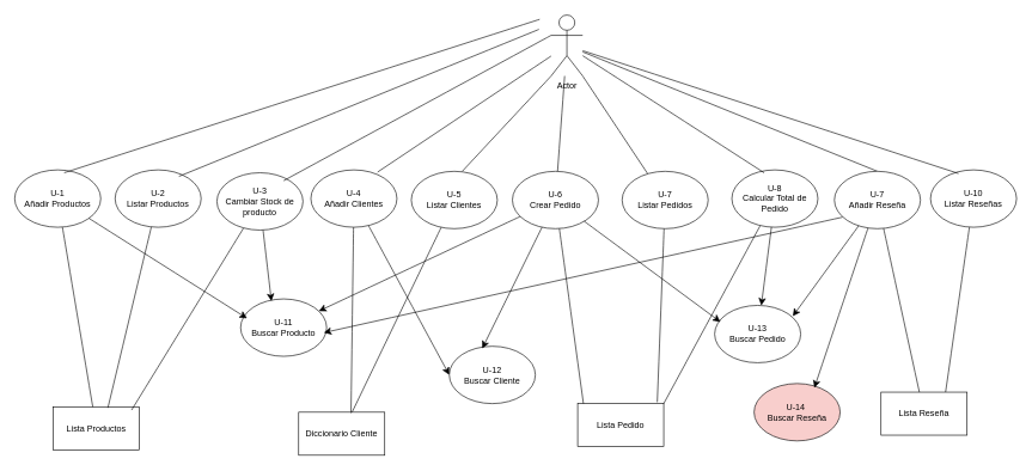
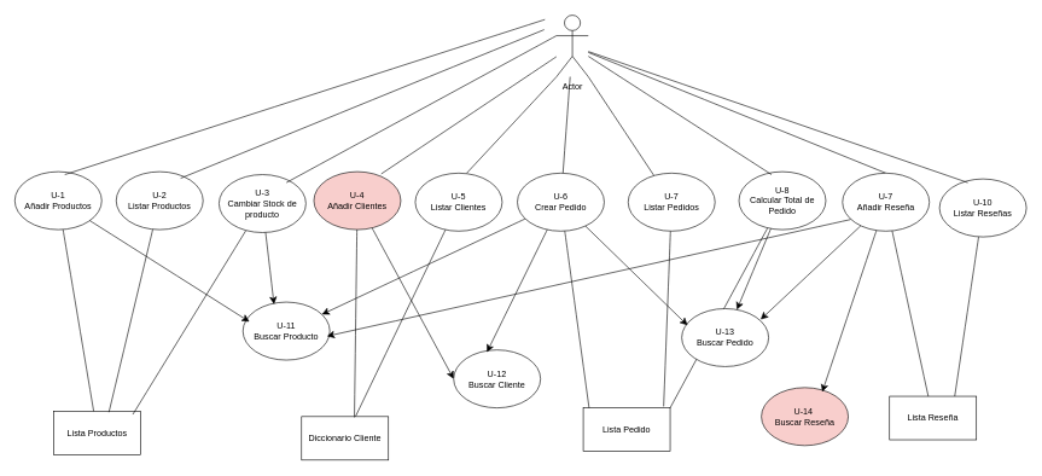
  <mxCell id="0" />
  <mxCell id="1" parent="0" />
  <mxCell id="2" value="" style="edgeStyle=none;curved=1;rounded=0;orthogonalLoop=1;jettySize=auto;html=1;fontSize=12;startSize=8;endSize=8;endArrow=none;startFill=0;" edge="1" parent="1" source="5" target="15"><mxGeometry relative="1" as="geometry" /></mxCell>
  <mxCell id="3" style="edgeStyle=none;curved=1;rounded=0;orthogonalLoop=1;jettySize=auto;html=1;exitX=1;exitY=1;exitDx=0;exitDy=0;exitPerimeter=0;fontSize=12;startSize=8;endSize=8;endArrow=none;startFill=0;" edge="1" parent="1" source="5" target="17"><mxGeometry relative="1" as="geometry" /></mxCell>
  <mxCell id="4" style="edgeStyle=none;curved=1;rounded=0;orthogonalLoop=1;jettySize=auto;html=1;entryX=0.5;entryY=0;entryDx=0;entryDy=0;fontSize=12;startSize=8;endSize=8;endArrow=none;startFill=0;" edge="1" parent="1" source="5" target="22"><mxGeometry relative="1" as="geometry" /></mxCell>
  <mxCell id="5" value="Actor" style="shape=umlActor;verticalLabelPosition=bottom;verticalAlign=top;html=1;outlineConnect=0;" vertex="1" parent="1"><mxGeometry x="768" y="20" width="44" height="85" as="geometry" /></mxCell>
  <mxCell id="6" value="U-2&lt;div&gt;Listar Productos&lt;/div&gt;" style="ellipse;whiteSpace=wrap;html=1;" vertex="1" parent="1"><mxGeometry x="160" y="236" width="120" height="80" as="geometry" /></mxCell>
  <mxCell id="7" value="U-3&lt;div&gt;Cambiar Stock de producto&lt;/div&gt;" style="ellipse;whiteSpace=wrap;html=1;" vertex="1" parent="1"><mxGeometry x="302" y="240" width="120" height="80" as="geometry" /></mxCell>
  <mxCell id="8" style="edgeStyle=none;curved=1;rounded=0;orthogonalLoop=1;jettySize=auto;html=1;fontSize=12;startSize=8;endSize=8;endArrow=none;startFill=0;" edge="1" parent="1" source="9" target="27"><mxGeometry relative="1" as="geometry" /></mxCell>
  <mxCell id="9" value="U-1&lt;div&gt;Añadir Productos&lt;/div&gt;" style="ellipse;whiteSpace=wrap;html=1;" vertex="1" parent="1"><mxGeometry x="20" y="236" width="120" height="80" as="geometry" /></mxCell>
  <mxCell id="10" style="edgeStyle=none;curved=1;rounded=0;orthogonalLoop=1;jettySize=auto;html=1;entryX=0;entryY=0.5;entryDx=0;entryDy=0;fontSize=12;startSize=8;endSize=8;" edge="1" parent="1" source="11" target="26"><mxGeometry relative="1" as="geometry" /></mxCell>
- <mxCell id="11" value="U-4&lt;div&gt;Añadir Clientes&lt;/div&gt;" style="ellipse;whiteSpace=wrap;html=1;" vertex="1" parent="1"><mxGeometry x="433" y="236" width="120" height="80" as="geometry" /></mxCell>
+ <mxCell id="11" value="U-4&lt;div&gt;Añadir Clientes&lt;/div&gt;" style="ellipse;whiteSpace=wrap;html=1;fillColor=#f8cecc;" vertex="1" parent="1"><mxGeometry x="433" y="236" width="120" height="80" as="geometry" /></mxCell>
  <mxCell id="12" style="edgeStyle=none;curved=1;rounded=0;orthogonalLoop=1;jettySize=auto;html=1;fontSize=12;startSize=8;endSize=8;endArrow=none;startFill=0;" edge="1" parent="1" source="13" target="28"><mxGeometry relative="1" as="geometry" /></mxCell>
  <mxCell id="13" value="U-5&lt;div&gt;Listar Clientes&lt;/div&gt;" style="ellipse;whiteSpace=wrap;html=1;" vertex="1" parent="1"><mxGeometry x="573" y="238" width="120" height="80" as="geometry" /></mxCell>
  <mxCell id="14" style="edgeStyle=none;curved=1;rounded=0;orthogonalLoop=1;jettySize=auto;html=1;fontSize=12;startSize=8;endSize=8;" edge="1" parent="1" source="15" target="25"><mxGeometry relative="1" as="geometry" /></mxCell>
  <mxCell id="15" value="U-6&lt;div&gt;Crear Pedido&lt;/div&gt;" style="ellipse;whiteSpace=wrap;html=1;" vertex="1" parent="1"><mxGeometry x="714" y="238" width="120" height="80" as="geometry" /></mxCell>
  <mxCell id="16" style="edgeStyle=none;curved=1;rounded=0;orthogonalLoop=1;jettySize=auto;html=1;fontSize=12;startSize=8;endSize=8;endArrow=none;startFill=0;" edge="1" parent="1" source="17"><mxGeometry relative="1" as="geometry"><mxPoint x="916" y="560" as="targetPoint" /></mxGeometry></mxCell>
  <mxCell id="17" value="U-7&lt;div&gt;Listar Pedidos&lt;/div&gt;" style="ellipse;whiteSpace=wrap;html=1;" vertex="1" parent="1"><mxGeometry x="867" y="238" width="120" height="80" as="geometry" /></mxCell>
  <mxCell id="18" style="edgeStyle=none;curved=1;rounded=0;orthogonalLoop=1;jettySize=auto;html=1;entryX=1;entryY=0;entryDx=0;entryDy=0;fontSize=12;startSize=8;endSize=8;endArrow=none;startFill=0;" edge="1" parent="1" source="20" target="29"><mxGeometry relative="1" as="geometry" /></mxCell>
  <mxCell id="19" style="edgeStyle=none;curved=1;rounded=0;orthogonalLoop=1;jettySize=auto;html=1;fontSize=12;startSize=8;endSize=8;" edge="1" parent="1" source="20" target="45"><mxGeometry relative="1" as="geometry" /></mxCell>
  <mxCell id="20" value="U-8&lt;div&gt;Calcular Total de Pedido&lt;/div&gt;" style="ellipse;whiteSpace=wrap;html=1;" vertex="1" parent="1"><mxGeometry x="1020" y="236" width="120" height="80" as="geometry" /></mxCell>
  <mxCell id="21" style="edgeStyle=none;curved=1;rounded=0;orthogonalLoop=1;jettySize=auto;html=1;fontSize=12;startSize=8;endSize=8;endArrow=none;startFill=0;" edge="1" parent="1" source="22" target="30"><mxGeometry relative="1" as="geometry" /></mxCell>
  <mxCell id="22" value="U-7&lt;div&gt;Añadir Reseña&lt;/div&gt;" style="ellipse;whiteSpace=wrap;html=1;" vertex="1" parent="1"><mxGeometry x="1163" y="238" width="120" height="80" as="geometry" /></mxCell>
  <mxCell id="23" style="edgeStyle=none;curved=1;rounded=0;orthogonalLoop=1;jettySize=auto;html=1;entryX=0.75;entryY=0;entryDx=0;entryDy=0;fontSize=12;startSize=8;endSize=8;endArrow=none;startFill=0;" edge="1" parent="1" source="24" target="30"><mxGeometry relative="1" as="geometry" /></mxCell>
- <mxCell id="24" value="U-10&lt;div&gt;Listar Reseñas&lt;/div&gt;" style="ellipse;whiteSpace=wrap;html=1;" vertex="1" parent="1"><mxGeometry x="1297" y="236" width="120" height="80" as="geometry" /></mxCell>
+ <mxCell id="24" value="U-10&lt;div&gt;Listar Reseñas&lt;/div&gt;" style="ellipse;whiteSpace=wrap;html=1;" vertex="1" parent="1"><mxGeometry x="1297" y="246" width="120" height="80" as="geometry" /></mxCell>
  <mxCell id="25" value="U-11&lt;div&gt;Buscar Producto&lt;/div&gt;" style="ellipse;whiteSpace=wrap;html=1;" vertex="1" parent="1"><mxGeometry x="335" y="416" width="120" height="80" as="geometry" /></mxCell>
  <mxCell id="26" value="U-12&lt;div&gt;Buscar Cliente&lt;/div&gt;" style="ellipse;whiteSpace=wrap;html=1;" vertex="1" parent="1"><mxGeometry x="626" y="482" width="120" height="80" as="geometry" /></mxCell>
  <mxCell id="27" value="Lista Productos" style="rounded=0;whiteSpace=wrap;html=1;" vertex="1" parent="1"><mxGeometry x="74" y="567" width="120" height="60" as="geometry" /></mxCell>
  <mxCell id="28" value="Diccionario Cliente" style="rounded=0;whiteSpace=wrap;html=1;" vertex="1" parent="1"><mxGeometry x="416" y="574" width="120" height="60" as="geometry" /></mxCell>
  <mxCell id="29" value="Lista Pedido" style="rounded=0;whiteSpace=wrap;html=1;" vertex="1" parent="1"><mxGeometry x="805" y="562" width="120" height="60" as="geometry" /></mxCell>
  <mxCell id="30" value="Lista Reseña" style="rounded=0;whiteSpace=wrap;html=1;" vertex="1" parent="1"><mxGeometry x="1228" y="546" width="120" height="60" as="geometry" /></mxCell>
  <mxCell id="31" style="edgeStyle=none;curved=1;rounded=0;orthogonalLoop=1;jettySize=auto;html=1;exitX=0;exitY=1;exitDx=0;exitDy=0;exitPerimeter=0;entryX=0.592;entryY=0;entryDx=0;entryDy=0;entryPerimeter=0;fontSize=12;endArrow=none;startFill=0;" edge="1" parent="1" source="5" target="13"><mxGeometry relative="1" as="geometry" /></mxCell>
  <mxCell id="32" style="edgeStyle=none;curved=1;rounded=0;orthogonalLoop=1;jettySize=auto;html=1;entryX=0.375;entryY=0.05;entryDx=0;entryDy=0;entryPerimeter=0;fontSize=12;startSize=8;endSize=8;endArrow=none;startFill=0;" edge="1" parent="1" source="5" target="20"><mxGeometry relative="1" as="geometry" /></mxCell>
  <mxCell id="33" style="edgeStyle=none;curved=1;rounded=0;orthogonalLoop=1;jettySize=auto;html=1;entryX=0.325;entryY=0.063;entryDx=0;entryDy=0;entryPerimeter=0;fontSize=12;startSize=8;endSize=8;endArrow=none;startFill=0;" edge="1" parent="1" source="5" target="24"><mxGeometry relative="1" as="geometry" /></mxCell>
  <mxCell id="34" style="edgeStyle=none;curved=1;rounded=0;orthogonalLoop=1;jettySize=auto;html=1;entryX=0.775;entryY=0.038;entryDx=0;entryDy=0;entryPerimeter=0;fontSize=12;startSize=8;endSize=8;endArrow=none;startFill=0;" edge="1" parent="1" source="5" target="11"><mxGeometry relative="1" as="geometry" /></mxCell>
  <mxCell id="35" style="edgeStyle=none;curved=1;rounded=0;orthogonalLoop=1;jettySize=auto;html=1;exitX=0;exitY=0.333;exitDx=0;exitDy=0;exitPerimeter=0;entryX=0.775;entryY=0.138;entryDx=0;entryDy=0;entryPerimeter=0;fontSize=12;startSize=8;endSize=8;endArrow=none;startFill=0;" edge="1" parent="1" source="5" target="7"><mxGeometry relative="1" as="geometry" /></mxCell>
  <mxCell id="36" style="edgeStyle=none;curved=1;rounded=0;orthogonalLoop=1;jettySize=auto;html=1;entryX=0.742;entryY=0.113;entryDx=0;entryDy=0;entryPerimeter=0;fontSize=12;startSize=8;endSize=8;endArrow=none;startFill=0;" edge="1" parent="1" target="6"><mxGeometry relative="1" as="geometry"><mxPoint x="751" y="40" as="sourcePoint" /></mxGeometry></mxCell>
  <mxCell id="37" style="edgeStyle=none;curved=1;rounded=0;orthogonalLoop=1;jettySize=auto;html=1;entryX=0.575;entryY=0.05;entryDx=0;entryDy=0;entryPerimeter=0;fontSize=12;startSize=8;endSize=8;endArrow=none;startFill=0;" edge="1" parent="1" target="9"><mxGeometry relative="1" as="geometry"><mxPoint x="752" y="26" as="sourcePoint" /></mxGeometry></mxCell>
  <mxCell id="38" style="edgeStyle=none;curved=1;rounded=0;orthogonalLoop=1;jettySize=auto;html=1;entryX=0.075;entryY=0.338;entryDx=0;entryDy=0;entryPerimeter=0;fontSize=12;startSize=8;endSize=8;" edge="1" parent="1" source="9" target="25"><mxGeometry relative="1" as="geometry" /></mxCell>
  <mxCell id="39" style="edgeStyle=none;curved=1;rounded=0;orthogonalLoop=1;jettySize=auto;html=1;entryX=0.633;entryY=0.017;entryDx=0;entryDy=0;entryPerimeter=0;fontSize=12;startSize=8;endSize=8;endArrow=none;startFill=0;" edge="1" parent="1" source="6" target="27"><mxGeometry relative="1" as="geometry" /></mxCell>
  <mxCell id="40" style="edgeStyle=none;curved=1;rounded=0;orthogonalLoop=1;jettySize=auto;html=1;entryX=0.908;entryY=0.067;entryDx=0;entryDy=0;entryPerimeter=0;fontSize=12;startSize=8;endSize=8;endArrow=none;startFill=0;" edge="1" parent="1" source="7" target="27"><mxGeometry relative="1" as="geometry" /></mxCell>
  <mxCell id="41" style="edgeStyle=none;curved=1;rounded=0;orthogonalLoop=1;jettySize=auto;html=1;entryX=0.358;entryY=0.038;entryDx=0;entryDy=0;entryPerimeter=0;fontSize=12;startSize=8;endSize=8;" edge="1" parent="1" source="7" target="25"><mxGeometry relative="1" as="geometry" /></mxCell>
  <mxCell id="42" style="edgeStyle=none;curved=1;rounded=0;orthogonalLoop=1;jettySize=auto;html=1;entryX=0.608;entryY=0.017;entryDx=0;entryDy=0;entryPerimeter=0;fontSize=12;startSize=8;endSize=8;endArrow=none;startFill=0;" edge="1" parent="1" source="11" target="28"><mxGeometry relative="1" as="geometry" /></mxCell>
  <mxCell id="43" style="edgeStyle=none;curved=1;rounded=0;orthogonalLoop=1;jettySize=auto;html=1;entryX=0.067;entryY=0;entryDx=0;entryDy=0;entryPerimeter=0;fontSize=12;startSize=8;endSize=8;endArrow=none;startFill=0;" edge="1" parent="1" source="15" target="29"><mxGeometry relative="1" as="geometry" /></mxCell>
  <mxCell id="44" style="edgeStyle=none;curved=1;rounded=0;orthogonalLoop=1;jettySize=auto;html=1;entryX=0.383;entryY=0.038;entryDx=0;entryDy=0;entryPerimeter=0;fontSize=12;startSize=8;endSize=8;" edge="1" parent="1" source="15" target="26"><mxGeometry relative="1" as="geometry" /></mxCell>
- <mxCell id="45" value="U-13&lt;div&gt;Buscar Pedido&lt;/div&gt;" style="ellipse;whiteSpace=wrap;html=1;" vertex="1" parent="1"><mxGeometry x="996" y="425" width="120" height="80" as="geometry" /></mxCell>
+ <mxCell id="45" value="U-13&lt;div&gt;Buscar Pedido&lt;/div&gt;" style="ellipse;whiteSpace=wrap;html=1;" vertex="1" parent="1"><mxGeometry x="941" y="425" width="120" height="80" as="geometry" /></mxCell>
  <mxCell id="46" style="edgeStyle=none;curved=1;rounded=0;orthogonalLoop=1;jettySize=auto;html=1;entryX=0.067;entryY=0.288;entryDx=0;entryDy=0;entryPerimeter=0;fontSize=12;startSize=8;endSize=8;" edge="1" parent="1" source="15" target="45"><mxGeometry relative="1" as="geometry" /></mxCell>
  <mxCell id="47" value="U-14&amp;nbsp;&lt;div&gt;Buscar Reseña&lt;/div&gt;" style="ellipse;whiteSpace=wrap;html=1;fillColor=#f8cecc;" vertex="1" parent="1"><mxGeometry x="1051" y="534" width="120" height="80" as="geometry" /></mxCell>
  <mxCell id="48" style="edgeStyle=none;curved=1;rounded=0;orthogonalLoop=1;jettySize=auto;html=1;entryX=0.7;entryY=0.075;entryDx=0;entryDy=0;entryPerimeter=0;fontSize=12;startSize=8;endSize=8;" edge="1" parent="1" source="22" target="47"><mxGeometry relative="1" as="geometry" /></mxCell>
  <mxCell id="49" style="edgeStyle=none;curved=1;rounded=0;orthogonalLoop=1;jettySize=auto;html=1;entryX=0.967;entryY=0.588;entryDx=0;entryDy=0;entryPerimeter=0;fontSize=12;startSize=8;endSize=8;exitX=0.092;exitY=0.8;exitDx=0;exitDy=0;exitPerimeter=0;" edge="1" parent="1" source="22" target="25"><mxGeometry relative="1" as="geometry" /></mxCell>
  <mxCell id="50" style="edgeStyle=none;curved=1;rounded=0;orthogonalLoop=1;jettySize=auto;html=1;entryX=0.908;entryY=0.188;entryDx=0;entryDy=0;entryPerimeter=0;fontSize=12;startSize=8;endSize=8;" edge="1" parent="1" source="22" target="45"><mxGeometry relative="1" as="geometry" /></mxCell>
